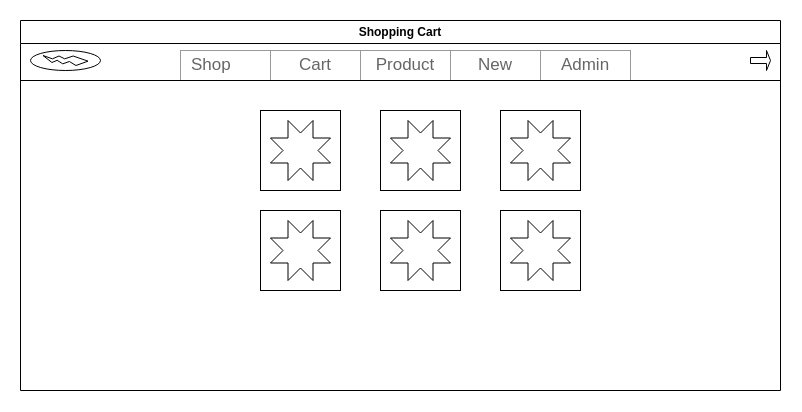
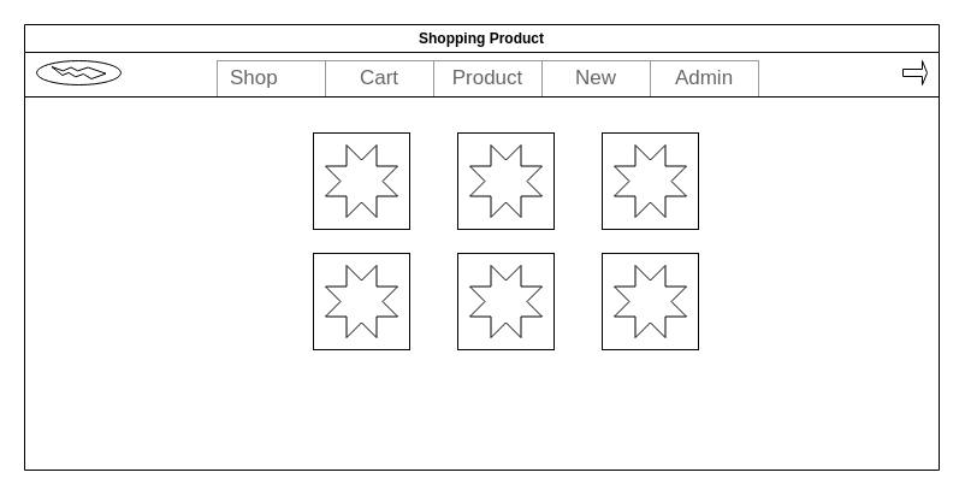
  <mxCell id="0" />
  <mxCell id="1" parent="0" />
- <mxCell id="2" value="Shopping Cart" style="swimlane;whiteSpace=wrap;html=1;" vertex="1" parent="1"><mxGeometry x="20" y="20" width="760" height="370" as="geometry" /></mxCell>
+ <mxCell id="2" value="Shopping Product" style="swimlane;whiteSpace=wrap;html=1;" vertex="1" parent="1"><mxGeometry x="20" y="20" width="760" height="370" as="geometry" /></mxCell>
  <mxCell id="3" value="" style="swimlane;shape=mxgraph.bootstrap.anchor;strokeColor=#999999;fillColor=#ffffff;fontColor=#666666;childLayout=stackLayout;horizontal=0;startSize=0;horizontalStack=1;resizeParent=1;resizeParentMax=0;resizeLast=0;collapsible=0;marginBottom=0;whiteSpace=wrap;html=1;" vertex="1" parent="2"><mxGeometry x="160" y="30" width="450" height="30" as="geometry" /></mxCell>
  <mxCell id="4" value="Shop&lt;span style=&quot;white-space: pre;&quot;&gt;&#09;&lt;/span&gt;" style="text;strokeColor=inherit;align=center;verticalAlign=middle;spacingLeft=10;spacingRight=10;overflow=hidden;points=[[0,0.5],[1,0.5]];portConstraint=eastwest;rotatable=0;whiteSpace=wrap;html=1;fillColor=inherit;fontColor=inherit;fontSize=17;" vertex="1" parent="3"><mxGeometry width="90" height="30" as="geometry" /></mxCell>
  <mxCell id="5" value="Cart" style="text;strokeColor=inherit;align=center;verticalAlign=middle;spacingLeft=10;spacingRight=10;overflow=hidden;points=[[0,0.5],[1,0.5]];portConstraint=eastwest;rotatable=0;whiteSpace=wrap;html=1;fillColor=inherit;fontColor=inherit;fontSize=17;" vertex="1" parent="3"><mxGeometry x="90" width="90" height="30" as="geometry" /></mxCell>
  <mxCell id="6" value="Product" style="text;strokeColor=inherit;align=center;verticalAlign=middle;spacingLeft=10;spacingRight=10;overflow=hidden;points=[[0,0.5],[1,0.5]];portConstraint=eastwest;rotatable=0;whiteSpace=wrap;html=1;fillColor=inherit;fontColor=inherit;fontSize=17;" vertex="1" parent="3"><mxGeometry x="180" width="90" height="30" as="geometry" /></mxCell>
  <mxCell id="7" value="New" style="text;strokeColor=inherit;align=center;verticalAlign=middle;spacingLeft=10;spacingRight=10;overflow=hidden;points=[[0,0.5],[1,0.5]];portConstraint=eastwest;rotatable=0;whiteSpace=wrap;html=1;fillColor=inherit;fontColor=inherit;fontSize=17;" vertex="1" parent="3"><mxGeometry x="270" width="90" height="30" as="geometry" /></mxCell>
  <mxCell id="8" value="Admin" style="text;strokeColor=inherit;align=center;verticalAlign=middle;spacingLeft=10;spacingRight=10;overflow=hidden;points=[[0,0.5],[1,0.5]];portConstraint=eastwest;rotatable=0;whiteSpace=wrap;html=1;fillColor=inherit;fontColor=inherit;fontSize=17;" vertex="1" parent="3"><mxGeometry x="360" width="90" height="30" as="geometry" /></mxCell>
  <mxCell id="9" value="" style="ellipse;whiteSpace=wrap;html=1;" vertex="1" parent="2"><mxGeometry x="10" y="30" width="70" height="20" as="geometry" /></mxCell>
  <mxCell id="10" value="" style="shape=singleArrow;whiteSpace=wrap;html=1;" vertex="1" parent="2"><mxGeometry x="730" y="30" width="20" height="20" as="geometry" /></mxCell>
  <mxCell id="11" value="" style="whiteSpace=wrap;html=1;aspect=fixed;" vertex="1" parent="2"><mxGeometry x="240" y="90" width="80" height="80" as="geometry" /></mxCell>
  <mxCell id="12" value="" style="whiteSpace=wrap;html=1;aspect=fixed;" vertex="1" parent="2"><mxGeometry x="360" y="90" width="80" height="80" as="geometry" /></mxCell>
  <mxCell id="13" value="" style="whiteSpace=wrap;html=1;aspect=fixed;" vertex="1" parent="2"><mxGeometry x="480" y="90" width="80" height="80" as="geometry" /></mxCell>
  <mxCell id="14" value="" style="whiteSpace=wrap;html=1;aspect=fixed;" vertex="1" parent="2"><mxGeometry x="240" y="190" width="80" height="80" as="geometry" /></mxCell>
  <mxCell id="15" value="" style="whiteSpace=wrap;html=1;aspect=fixed;" vertex="1" parent="2"><mxGeometry x="360" y="190" width="80" height="80" as="geometry" /></mxCell>
  <mxCell id="16" value="" style="whiteSpace=wrap;html=1;aspect=fixed;" vertex="1" parent="2"><mxGeometry x="480" y="190" width="80" height="80" as="geometry" /></mxCell>
  <mxCell id="17" value="" style="verticalLabelPosition=bottom;verticalAlign=top;html=1;shape=mxgraph.basic.8_point_star" vertex="1" parent="2"><mxGeometry x="250" y="100" width="60" height="60" as="geometry" /></mxCell>
  <mxCell id="18" value="" style="verticalLabelPosition=bottom;verticalAlign=top;html=1;shape=mxgraph.basic.8_point_star" vertex="1" parent="2"><mxGeometry x="370" y="100" width="60" height="60" as="geometry" /></mxCell>
  <mxCell id="19" value="" style="verticalLabelPosition=bottom;verticalAlign=top;html=1;shape=mxgraph.basic.8_point_star" vertex="1" parent="2"><mxGeometry x="490" y="100" width="60" height="60" as="geometry" /></mxCell>
  <mxCell id="20" value="" style="verticalLabelPosition=bottom;verticalAlign=top;html=1;shape=mxgraph.basic.8_point_star" vertex="1" parent="2"><mxGeometry x="250" y="200" width="60" height="60" as="geometry" /></mxCell>
  <mxCell id="21" value="" style="verticalLabelPosition=bottom;verticalAlign=top;html=1;shape=mxgraph.basic.8_point_star" vertex="1" parent="2"><mxGeometry x="370" y="200" width="60" height="60" as="geometry" /></mxCell>
  <mxCell id="22" value="" style="verticalLabelPosition=bottom;verticalAlign=top;html=1;shape=mxgraph.basic.8_point_star" vertex="1" parent="2"><mxGeometry x="490" y="200" width="60" height="60" as="geometry" /></mxCell>
  <mxCell id="23" value="" style="verticalLabelPosition=bottom;verticalAlign=top;html=1;shape=mxgraph.basic.flash;direction=south;" vertex="1" parent="2"><mxGeometry x="22.5" y="35" width="45" height="10" as="geometry" /></mxCell>
  <mxCell id="24" value="" style="endArrow=none;html=1;rounded=0;" edge="1" parent="1"><mxGeometry width="50" height="50" relative="1" as="geometry"><mxPoint x="20" y="80" as="sourcePoint" /><mxPoint x="780" y="80" as="targetPoint" /><Array as="points" /></mxGeometry></mxCell>
